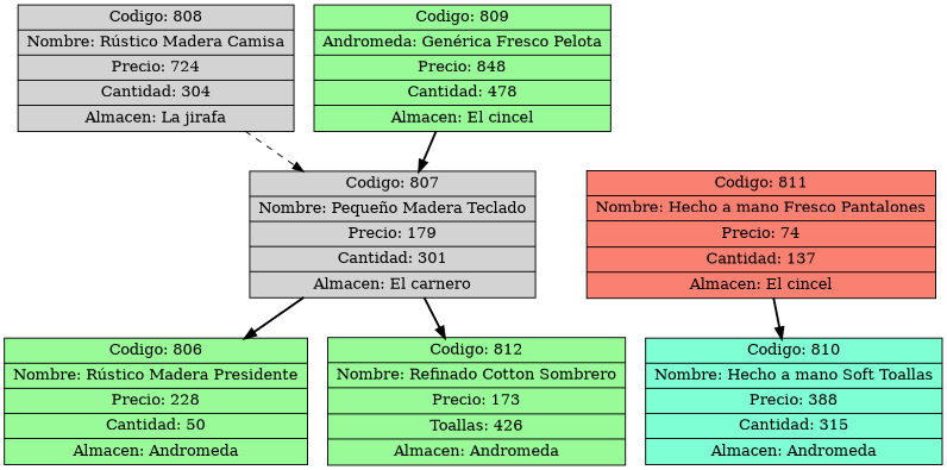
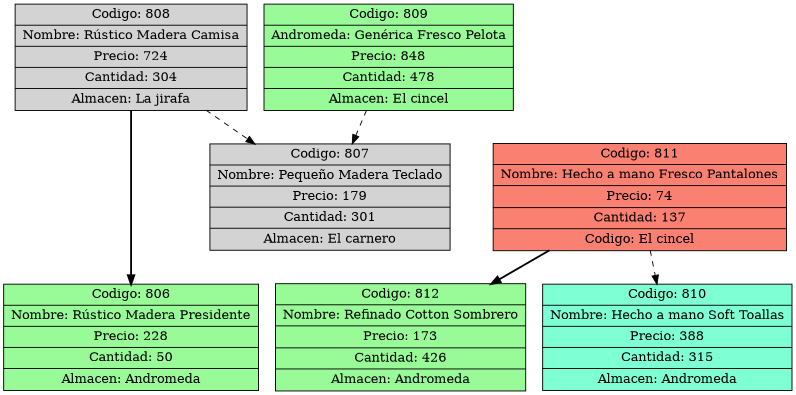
  digraph {
    node [fillcolor=palegreen shape=record style=filled]
    edge [style=dashed]
    n1 [label="{ Codigo: 809 | Andromeda: Genérica Fresco Pelota | Precio: 848 | Cantidad: 478 | Almacen: El cincel}"]
    n2 [fillcolor=lightgrey label="{ Codigo: 807 | Nombre: Pequeño Madera Teclado | Precio: 179 | Cantidad: 301 | Almacen: El carnero}"]
    n3 [label="{ Codigo: 806 | Nombre: Rústico Madera Presidente | Precio: 228 | Cantidad: 50 | Almacen: Andromeda}"]
-   n4 [fillcolor=salmon label="{ Codigo: 811 | Nombre: Hecho a mano Fresco Pantalones | Precio: 74 | Cantidad: 137 | Almacen: El cincel}"]
+   n4 [fillcolor=salmon label="{ Codigo: 811 | Nombre: Hecho a mano Fresco Pantalones | Precio: 74 | Cantidad: 137 | Codigo: El cincel}"]
    n5 [fillcolor=aquamarine label="{ Codigo: 810 | Nombre: Hecho a mano Soft Toallas | Precio: 388 | Cantidad: 315 | Almacen: Andromeda}"]
-   n6 [label="{ Codigo: 812 | Nombre: Refinado Cotton Sombrero | Precio: 173 | Toallas: 426 | Almacen: Andromeda}"]
+   n6 [label="{ Codigo: 812 | Nombre: Refinado Cotton Sombrero | Precio: 173 | Cantidad: 426 | Almacen: Andromeda}"]
    n7 [fillcolor=lightgrey label="{ Codigo: 808 | Nombre: Rústico Madera Camisa | Precio: 724 | Cantidad: 304 | Almacen: La jirafa}"]
-   n1 -> n2 [style=bold]
-   n2 -> n3 [style=bold]
-   n4 -> n5 [style=bold]
-   n2 -> n6 [style=bold]
+   n1 -> n2
+   n7 -> n3 [style=bold]
+   n4 -> n5
+   n4 -> n6 [style=bold]
    n7 -> n2
  }
